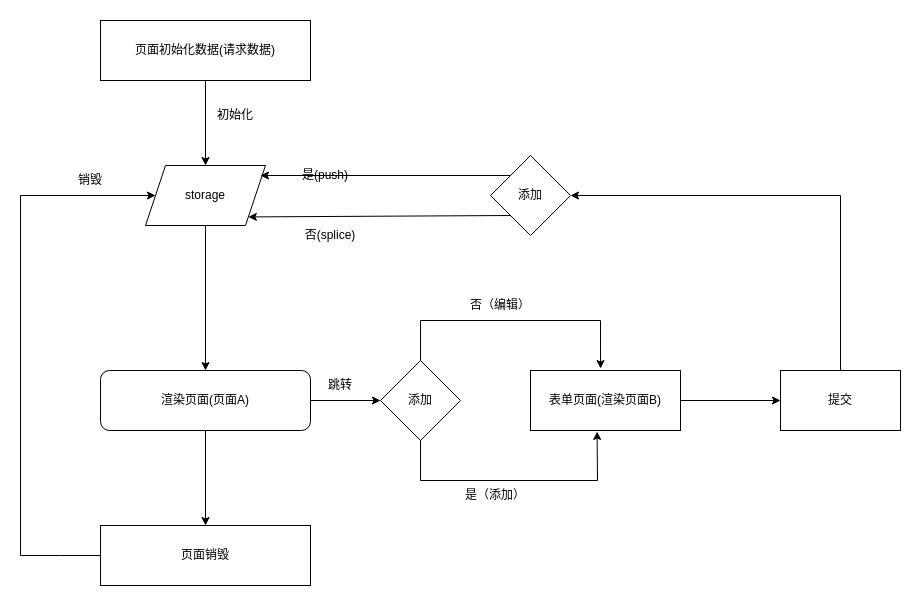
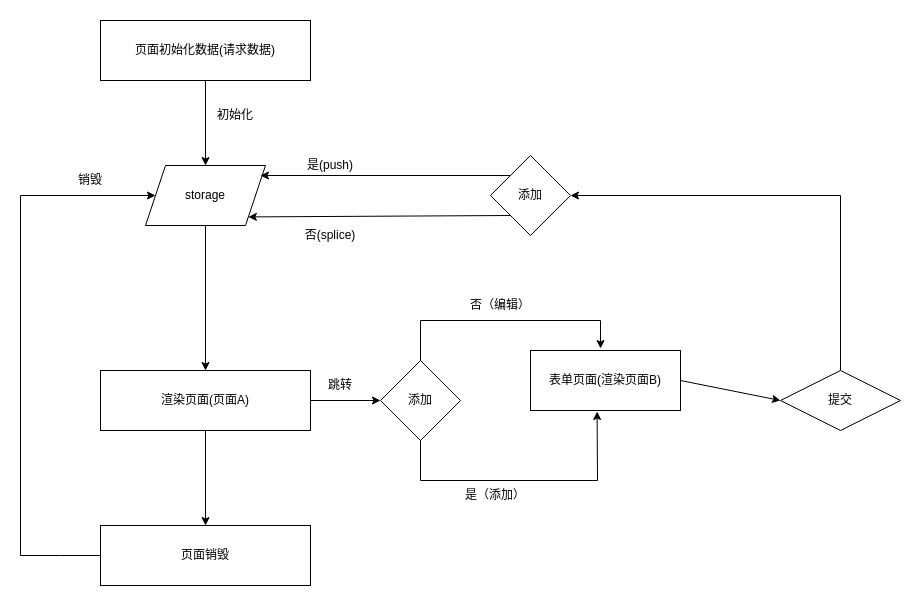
  <mxCell id="0" />
  <mxCell id="1" parent="0" />
  <mxCell id="2" value="页面初始化数据(请求数据)" style="rounded=0;whiteSpace=wrap;html=1;" vertex="1" parent="1"><mxGeometry x="100" y="20" width="210" height="60" as="geometry" /></mxCell>
  <mxCell id="3" value="&lt;span&gt;storage&lt;/span&gt;" style="shape=parallelogram;perimeter=parallelogramPerimeter;whiteSpace=wrap;html=1;fixedSize=1;" vertex="1" parent="1"><mxGeometry x="145" y="165" width="120" height="60" as="geometry" /></mxCell>
  <mxCell id="4" value="" style="endArrow=classic;html=1;rounded=0;exitX=0.5;exitY=1;exitDx=0;exitDy=0;" edge="1" parent="1" source="2" target="3"><mxGeometry width="50" height="50" relative="1" as="geometry"><mxPoint x="450" y="180" as="sourcePoint" /><mxPoint x="470" y="290" as="targetPoint" /></mxGeometry></mxCell>
- <mxCell id="5" value="渲染页面(页面A)" style="whiteSpace=wrap;html=1;rounded=1;" vertex="1" parent="1"><mxGeometry x="100" y="370" width="210" height="60" as="geometry" /></mxCell>
+ <mxCell id="5" value="渲染页面(页面A)" style="rounded=0;whiteSpace=wrap;html=1;" vertex="1" parent="1"><mxGeometry x="100" y="370" width="210" height="60" as="geometry" /></mxCell>
  <mxCell id="6" value="" style="endArrow=classic;html=1;rounded=0;entryX=0.5;entryY=0;entryDx=0;entryDy=0;exitX=0.5;exitY=1;exitDx=0;exitDy=0;" edge="1" parent="1" source="3" target="5"><mxGeometry width="50" height="50" relative="1" as="geometry"><mxPoint x="450" y="280" as="sourcePoint" /><mxPoint x="500" y="230" as="targetPoint" /></mxGeometry></mxCell>
- <mxCell id="7" value="表单页面(渲染页面B)" style="rounded=0;whiteSpace=wrap;html=1;" vertex="1" parent="1"><mxGeometry x="530" y="370" width="150" height="60" as="geometry" /></mxCell>
+ <mxCell id="7" value="表单页面(渲染页面B)" style="rounded=0;whiteSpace=wrap;html=1;" vertex="1" parent="1"><mxGeometry x="530" y="350" width="150" height="60" as="geometry" /></mxCell>
  <mxCell id="8" value="添加" style="rhombus;whiteSpace=wrap;html=1;" vertex="1" parent="1"><mxGeometry x="380" y="360" width="80" height="80" as="geometry" /></mxCell>
  <mxCell id="9" value="" style="endArrow=classic;html=1;rounded=0;exitX=1;exitY=0.5;exitDx=0;exitDy=0;entryX=0;entryY=0.5;entryDx=0;entryDy=0;" edge="1" parent="1" source="5" target="8"><mxGeometry width="50" height="50" relative="1" as="geometry"><mxPoint x="450" y="380" as="sourcePoint" /><mxPoint x="500" y="330" as="targetPoint" /></mxGeometry></mxCell>
  <mxCell id="10" value="" style="endArrow=classic;html=1;rounded=0;exitX=0.5;exitY=0;exitDx=0;exitDy=0;entryX=0.467;entryY=-0.033;entryDx=0;entryDy=0;entryPerimeter=0;" edge="1" parent="1" source="8" target="7"><mxGeometry width="50" height="50" relative="1" as="geometry"><mxPoint x="450" y="380" as="sourcePoint" /><mxPoint x="610" y="290" as="targetPoint" /><Array as="points"><mxPoint x="420" y="320" /><mxPoint x="600" y="320" /></Array></mxGeometry></mxCell>
  <mxCell id="11" value="否（编辑）" style="text;html=1;strokeColor=none;fillColor=none;align=center;verticalAlign=middle;whiteSpace=wrap;rounded=0;" vertex="1" parent="1"><mxGeometry x="460" y="290" width="80" height="30" as="geometry" /></mxCell>
  <mxCell id="12" value="" style="endArrow=classic;html=1;rounded=0;exitX=0.5;exitY=1;exitDx=0;exitDy=0;entryX=0.444;entryY=1.017;entryDx=0;entryDy=0;entryPerimeter=0;" edge="1" parent="1" source="8" target="7"><mxGeometry width="50" height="50" relative="1" as="geometry"><mxPoint x="450" y="380" as="sourcePoint" /><mxPoint x="630" y="480" as="targetPoint" /><Array as="points"><mxPoint x="420" y="480" /><mxPoint x="597" y="480" /></Array></mxGeometry></mxCell>
  <mxCell id="13" value="是（添加）" style="text;html=1;strokeColor=none;fillColor=none;align=center;verticalAlign=middle;whiteSpace=wrap;rounded=0;" vertex="1" parent="1"><mxGeometry x="460" y="480" width="70" height="30" as="geometry" /></mxCell>
- <mxCell id="14" value="提交" style="rounded=0;whiteSpace=wrap;html=1;" vertex="1" parent="1"><mxGeometry x="780" y="370" width="120" height="60" as="geometry" /></mxCell>
+ <mxCell id="14" value="提交" style="rhombus;whiteSpace=wrap;html=1;" vertex="1" parent="1"><mxGeometry x="780" y="370" width="120" height="60" as="geometry" /></mxCell>
  <mxCell id="15" value="" style="endArrow=classic;html=1;rounded=0;exitX=0.5;exitY=0;exitDx=0;exitDy=0;entryX=1;entryY=0.5;entryDx=0;entryDy=0;" edge="1" parent="1" source="14" target="22"><mxGeometry width="50" height="50" relative="1" as="geometry"><mxPoint x="550" y="380" as="sourcePoint" /><mxPoint x="630" y="280" as="targetPoint" /><Array as="points"><mxPoint x="840" y="195" /></Array></mxGeometry></mxCell>
  <mxCell id="16" value="" style="endArrow=classic;html=1;rounded=0;entryX=0;entryY=0.5;entryDx=0;entryDy=0;exitX=1;exitY=0.5;exitDx=0;exitDy=0;" edge="1" parent="1" source="7" target="14"><mxGeometry width="50" height="50" relative="1" as="geometry"><mxPoint x="550" y="380" as="sourcePoint" /><mxPoint x="600" y="330" as="targetPoint" /></mxGeometry></mxCell>
  <mxCell id="17" value="页面销毁" style="rounded=0;whiteSpace=wrap;html=1;" vertex="1" parent="1"><mxGeometry x="100" y="525" width="210" height="60" as="geometry" /></mxCell>
  <mxCell id="18" value="" style="endArrow=classic;html=1;rounded=0;entryX=0;entryY=0.5;entryDx=0;entryDy=0;exitX=0;exitY=0.5;exitDx=0;exitDy=0;" edge="1" parent="1" source="17" target="3"><mxGeometry width="50" height="50" relative="1" as="geometry"><mxPoint x="550" y="380" as="sourcePoint" /><mxPoint x="600" y="330" as="targetPoint" /><Array as="points"><mxPoint y="555" x="60" /><mxPoint x="20" y="555" /><mxPoint x="20" y="195" /></Array></mxGeometry></mxCell>
  <mxCell id="19" value="" style="endArrow=classic;html=1;rounded=0;exitX=0.5;exitY=1;exitDx=0;exitDy=0;entryX=0.5;entryY=0;entryDx=0;entryDy=0;" edge="1" parent="1" source="5" target="17"><mxGeometry width="50" height="50" relative="1" as="geometry"><mxPoint x="490" y="380" as="sourcePoint" /><mxPoint x="540" y="330" as="targetPoint" /></mxGeometry></mxCell>
  <mxCell id="20" value="销毁" style="text;html=1;strokeColor=none;fillColor=none;align=center;verticalAlign=middle;whiteSpace=wrap;rounded=0;" vertex="1" parent="1"><mxGeometry y="165" width="60" height="30" as="geometry" x="60" /></mxCell>
  <mxCell id="21" value="初始化" style="text;html=1;strokeColor=none;fillColor=none;align=center;verticalAlign=middle;whiteSpace=wrap;rounded=0;" vertex="1" parent="1"><mxGeometry x="205" y="100" width="60" height="30" as="geometry" /></mxCell>
  <mxCell id="22" value="添加" style="rhombus;whiteSpace=wrap;html=1;" vertex="1" parent="1"><mxGeometry x="490" y="155" width="80" height="80" as="geometry" /></mxCell>
  <mxCell id="23" value="" style="endArrow=classic;html=1;rounded=0;exitX=0;exitY=0;exitDx=0;exitDy=0;" edge="1" parent="1" source="22"><mxGeometry width="50" height="50" relative="1" as="geometry"><mxPoint x="490" y="180" as="sourcePoint" /><mxPoint x="260" y="175" as="targetPoint" /></mxGeometry></mxCell>
  <mxCell id="24" value="" style="endArrow=classic;html=1;rounded=0;entryX=1;entryY=1;entryDx=0;entryDy=0;exitX=0;exitY=1;exitDx=0;exitDy=0;" edge="1" parent="1" source="22" target="3"><mxGeometry width="50" height="50" relative="1" as="geometry"><mxPoint x="490" y="180" as="sourcePoint" /><mxPoint x="540" y="130" as="targetPoint" /></mxGeometry></mxCell>
- <mxCell id="25" value="是(push)" style="text;html=1;strokeColor=none;fillColor=none;align=center;verticalAlign=middle;whiteSpace=wrap;rounded=0;" vertex="1" parent="1"><mxGeometry x="295" y="160" width="60" height="30" as="geometry" /></mxCell>
+ <mxCell id="25" value="是(push)" style="text;html=1;strokeColor=none;fillColor=none;align=center;verticalAlign=middle;whiteSpace=wrap;rounded=0;" vertex="1" parent="1"><mxGeometry x="300" y="150" width="60" height="30" as="geometry" /></mxCell>
  <mxCell id="26" value="否(splice)" style="text;html=1;strokeColor=none;fillColor=none;align=center;verticalAlign=middle;whiteSpace=wrap;rounded=0;" vertex="1" parent="1"><mxGeometry x="300" y="220" width="60" height="30" as="geometry" /></mxCell>
  <mxCell id="27" value="跳转" style="text;html=1;strokeColor=none;fillColor=none;align=center;verticalAlign=middle;whiteSpace=wrap;rounded=0;" vertex="1" parent="1"><mxGeometry x="310" y="370" width="60" height="30" as="geometry" /></mxCell>
